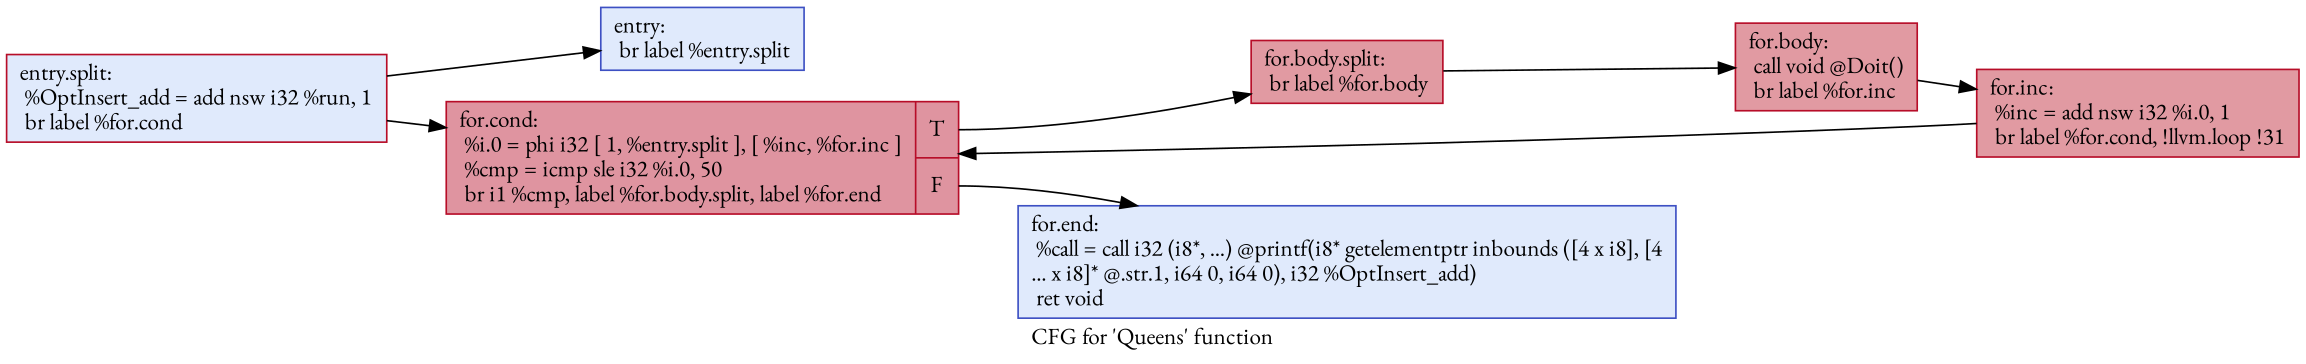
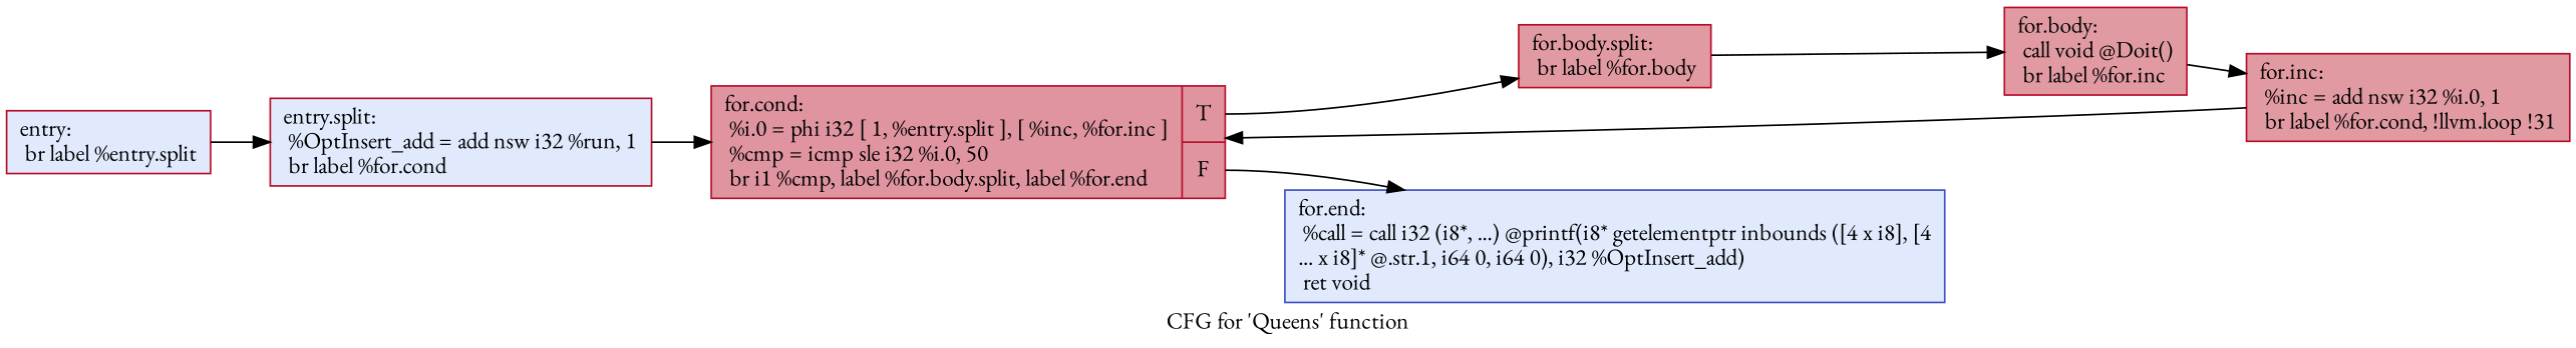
  digraph {
    fontname="EB Garamond"
    label="CFG for 'Queens' function"
    rankdir=LR
    node [color="#b70d28ff" fillcolor="#b9d0f970" fontname="EB Garamond" shape=record style=filled]
    edge [fontname="EB Garamond"]
-   n1 [color="#3d50c3ff" label="{entry:\l  br label %entry.split\l}"]
+   n1 [label="{entry:\l  br label %entry.split\l}"]
    n2 [label="{entry.split:                                      \l  %OptInsert_add = add nsw i32 %run, 1\l  br label %for.cond\l}"]
    n3 [fillcolor="#b70d2870" label="{for.cond:                                         \l  %i.0 = phi i32 [ 1, %entry.split ], [ %inc, %for.inc ]\l  %cmp = icmp sle i32 %i.0, 50\l  br i1 %cmp, label %for.body.split, label %for.end\l|{<s0>T|<s1>F}}"]
    n4 [fillcolor="#bb1b2c70" label="{for.body.split:                                   \l  br label %for.body\l}"]
    n5 [color="#3d50c3ff" label="{for.end:                                          \l  %call = call i32 (i8*, ...) @printf(i8* getelementptr inbounds ([4 x i8], [4\l... x i8]* @.str.1, i64 0, i64 0), i32 %OptInsert_add)\l  ret void\l}"]
    n6 [fillcolor="#bb1b2c70" label="{for.body:                                         \l  call void @Doit()\l  br label %for.inc\l}"]
    n7 [fillcolor="#bb1b2c70" label="{for.inc:                                          \l  %inc = add nsw i32 %i.0, 1\l  br label %for.cond, !llvm.loop !31\l}"]
-   n2 -> n1
+   n1 -> n2
    n2 -> n3
    n3 -> n4 [tailport=s0]
    n3 -> n5 [tailport=s1]
    n4 -> n6
    n6 -> n7
    n7 -> n3
  }
